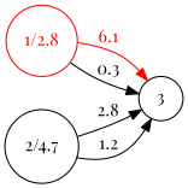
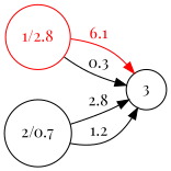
  digraph {
    fontname="Playfair Display"
    nodesep=0.25
    rankdir=LR
    ranksep=0.4
    node [fontname="Playfair Display" fontsize=14 penwidth=1.0 shape=circle]
    edge [fontname="Playfair Display" fontsize=14]
    n1 [label=3]
    n2 [color=red fontcolor=red label="1/2.8"]
-   n3 [label="2/4.7"]
+   n3 [label="2/0.7"]
    n2 -> n1 [color=red fontcolor=red label=6.1]
    n2 -> n1 [label=0.3]
    n3 -> n1 [label=2.8]
    n3 -> n1 [label=1.2]
  }
